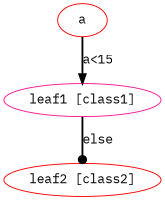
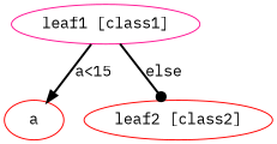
  digraph {
    fontname="IBM Plex Mono"
    node [color=red fontname="IBM Plex Mono"]
    edge [fontname="IBM Plex Mono" style=bold]
    n1 [label=a]
    n2 [color=deeppink label="leaf1 [class1]"]
    n3 [label="leaf2 [class2]"]
-   n1 -> n2 [arrowhead=normal label="a<15"]
+   n2 -> n1 [arrowhead=normal label="a<15"]
    n2 -> n3 [arrowhead=dot label=else]
  }
